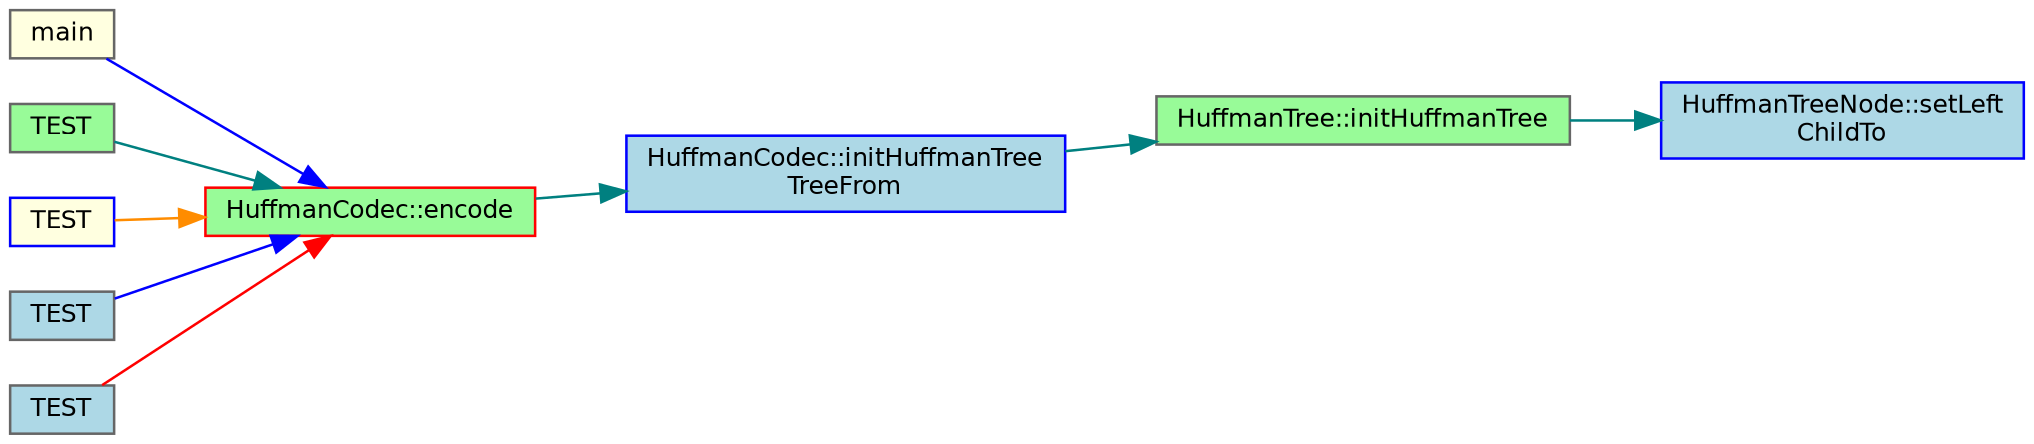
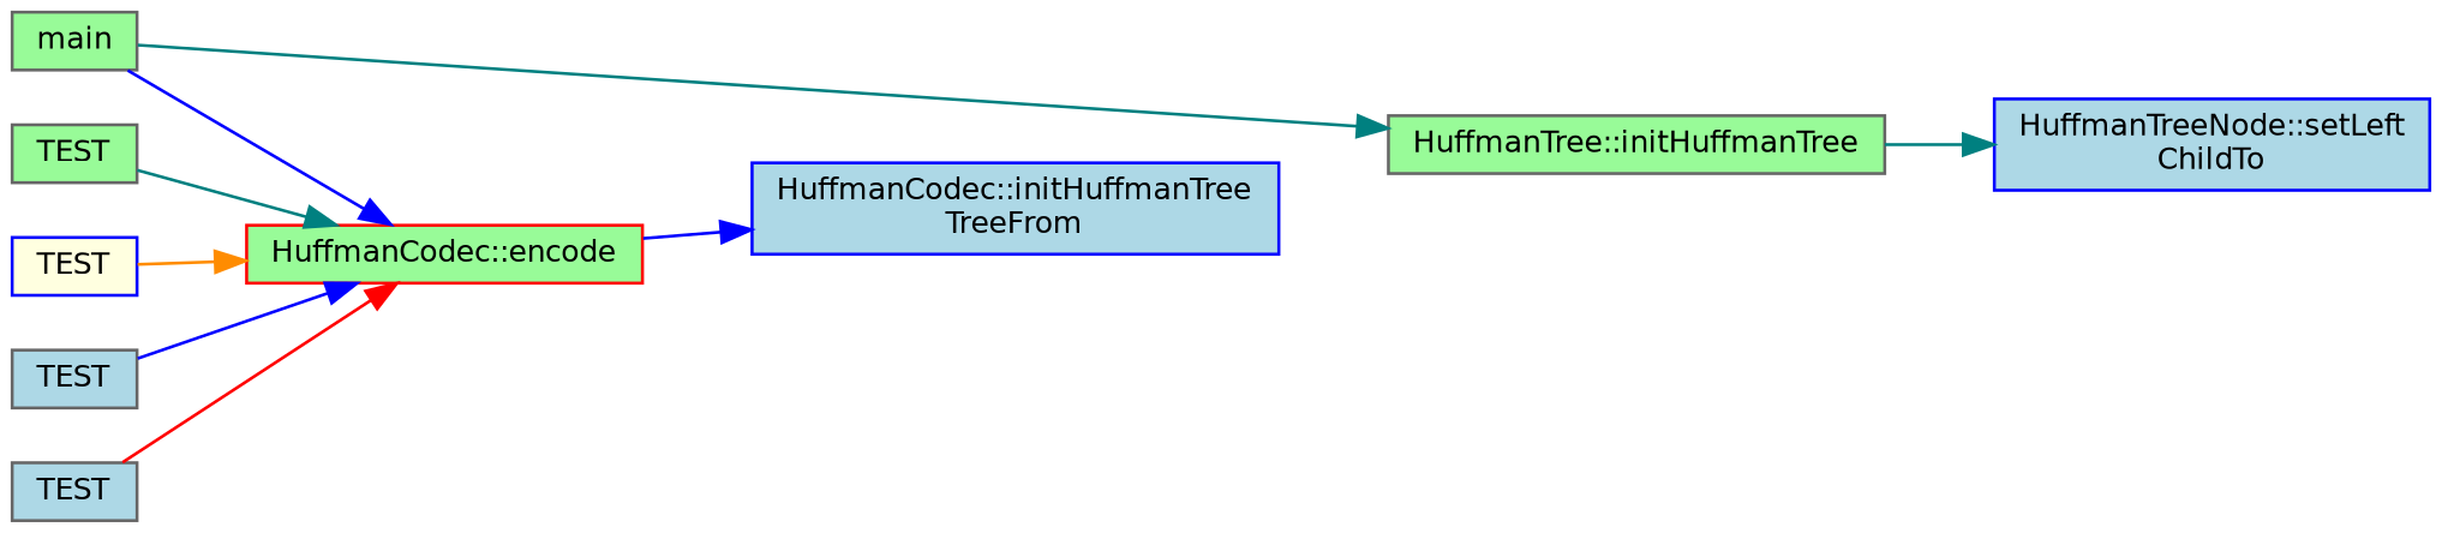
  digraph {
    rankdir=RL
    node [color=gray40 fillcolor=lightblue fontname=Helvetica fontsize=10 shape=box style=filled]
    edge [color=teal dir=back fontname=Helvetica fontsize=10 labelfontname=Helvetica labelfontsize=10 style=solid]
    n1 [color=blue fontcolor=black height=0.2 label="HuffmanTreeNode::setLeft\lChildTo" width=0.4]
    n2 [fillcolor=palegreen height=0.2 label="HuffmanTree::initHuffmanTree" width=0.4]
    n3 [color=blue height=0.2 label="HuffmanCodec::initHuffmanTree\lTreeFrom" width=0.4]
    n4 [color=red fillcolor=palegreen height=0.2 label="HuffmanCodec::encode" width=0.4]
-   n5 [fillcolor=lightyellow height=0.2 label=main width=0.4]
+   n5 [fillcolor=palegreen height=0.2 label=main width=0.4]
    n6 [fillcolor=palegreen height=0.2 label=TEST width=0.4]
    n7 [color=blue fillcolor=lightyellow height=0.2 label=TEST width=0.4]
    n8 [height=0.2 label=TEST width=0.4]
    n9 [height=0.2 label=TEST width=0.4]
    n1 -> n2
-   n2 -> n3
-   n3 -> n4
+   n2 -> n5
+   n3 -> n4 [color=blue]
    n4 -> n5 [color=blue]
    n4 -> n6
    n4 -> n7 [color=darkorange]
    n4 -> n8 [color=blue]
    n4 -> n9 [color=red]
  }
